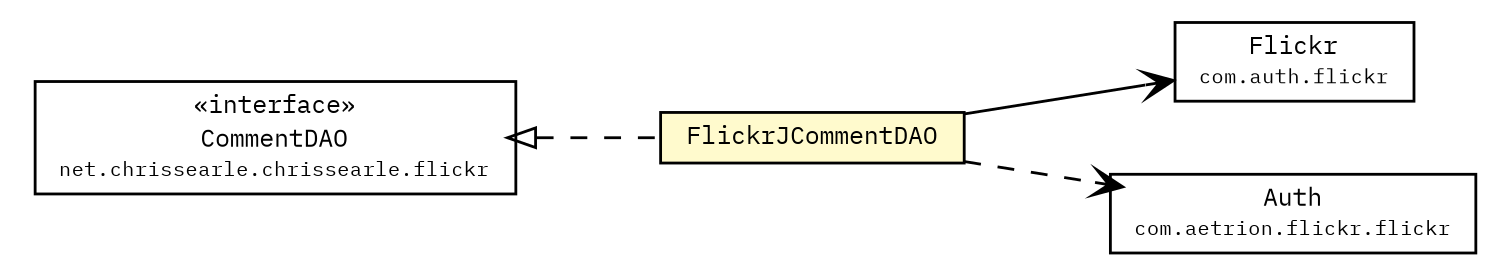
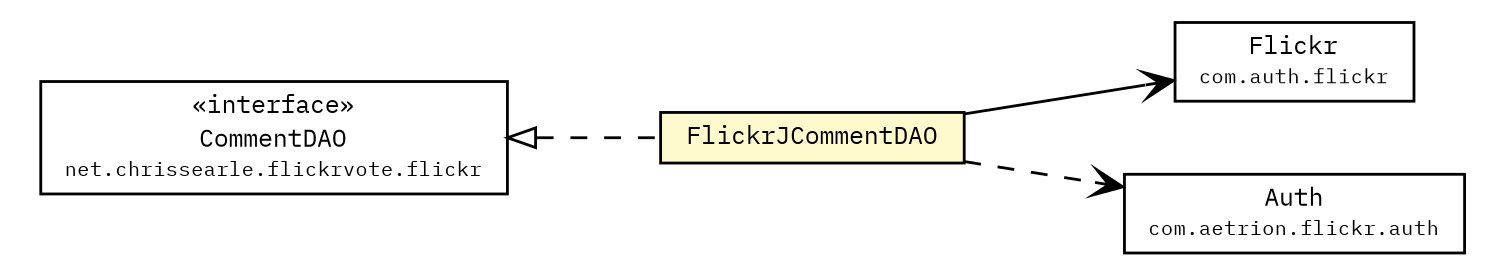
  digraph {
    fontname="IBM Plex Mono"
    rankdir=LR
    node [fontcolor=black fontname="IBM Plex Mono" fontsize=9.0 shape=plaintext]
    edge [fontname="IBM Plex Mono" fontsize=10.0 headport=p labelfontname=Helvetica labelfontsize=10 style=dashed tailport=p arrowhead=open color=black fontcolor=black]
-   n1 [label=<<table border="0" cellborder="1" cellspacing="0" cellpadding="2" port="p" href="../CommentDAO.html"> 		<tr><td><table border="0" cellspacing="0" cellpadding="1"> 			<tr><td> &laquo;interface&raquo; </td></tr> 			<tr><td> CommentDAO </td></tr> 			<tr><td><font point-size="7.0"> net.chrissearle.chrissearle.flickr </font></td></tr> 		</table></td></tr> 		</table>>]
+   n1 [label=<<table border="0" cellborder="1" cellspacing="0" cellpadding="2" port="p" href="../CommentDAO.html"> 		<tr><td><table border="0" cellspacing="0" cellpadding="1"> 			<tr><td> &laquo;interface&raquo; </td></tr> 			<tr><td> CommentDAO </td></tr> 			<tr><td><font point-size="7.0"> net.chrissearle.flickrvote.flickr </font></td></tr> 		</table></td></tr> 		</table>>]
    n2 [label=<<table border="0" cellborder="1" cellspacing="0" cellpadding="2" port="p" bgcolor="lemonChiffon" href="./FlickrJCommentDAO.html"> 		<tr><td><table border="0" cellspacing="0" cellpadding="1"> 			<tr><td> FlickrJCommentDAO </td></tr> 		</table></td></tr> 		</table>>]
    n3 [label=<<table border="0" cellborder="1" cellspacing="0" cellpadding="2" port="p"> 		<tr><td><table border="0" cellspacing="0" cellpadding="1"> 			<tr><td> Flickr </td></tr> 			<tr><td><font point-size="7.0"> com.auth.flickr </font></td></tr> 		</table></td></tr> 		</table>>]
-   n4 [label=<<table border="0" cellborder="1" cellspacing="0" cellpadding="2" port="p"> 		<tr><td><table border="0" cellspacing="0" cellpadding="1"> 			<tr><td> Auth </td></tr> 			<tr><td><font point-size="7.0"> com.aetrion.flickr.flickr </font></td></tr> 		</table></td></tr> 		</table>>]
+   n4 [label=<<table border="0" cellborder="1" cellspacing="0" cellpadding="2" port="p"> 		<tr><td><table border="0" cellspacing="0" cellpadding="1"> 			<tr><td> Auth </td></tr> 			<tr><td><font point-size="7.0"> com.aetrion.flickr.auth </font></td></tr> 		</table></td></tr> 		</table>>]
    n1 -> n2 [arrowtail=empty dir=back fontsize=10 arrowhead="" color="" fontcolor=""]
    n2 -> n3 [style=""]
    n2 -> n4
  }
